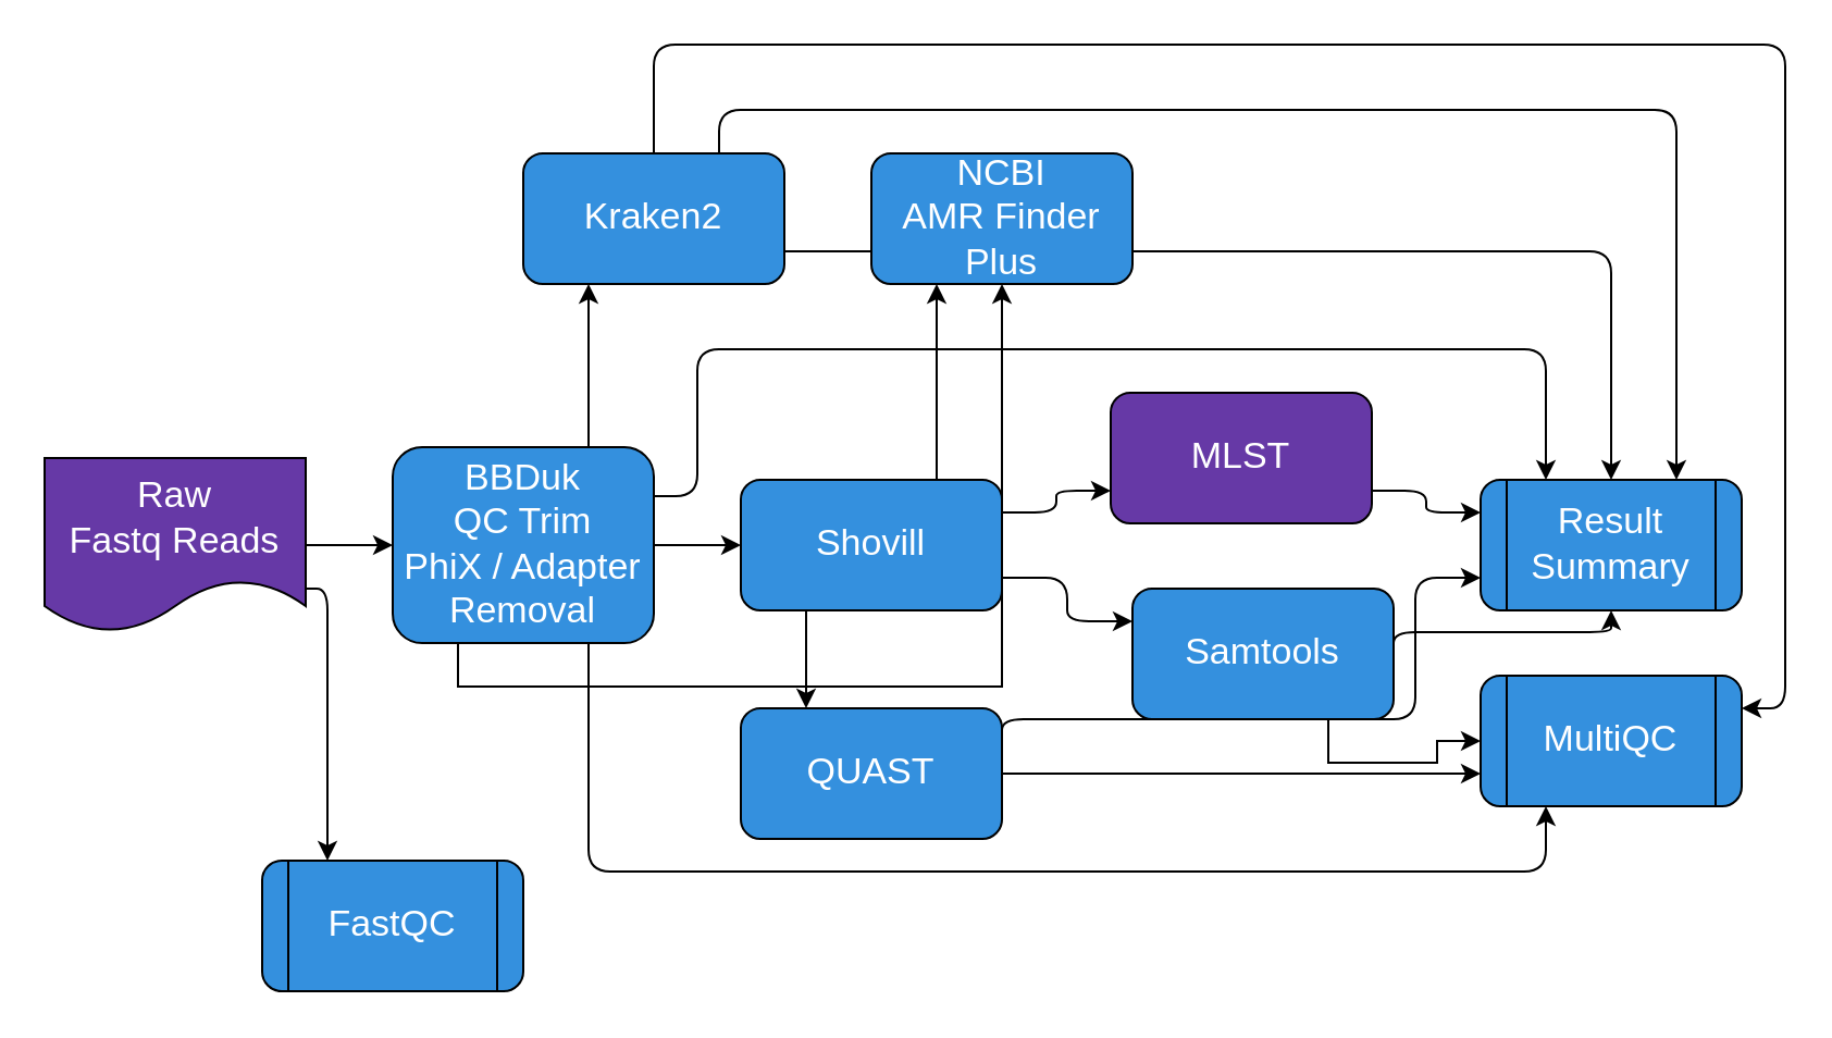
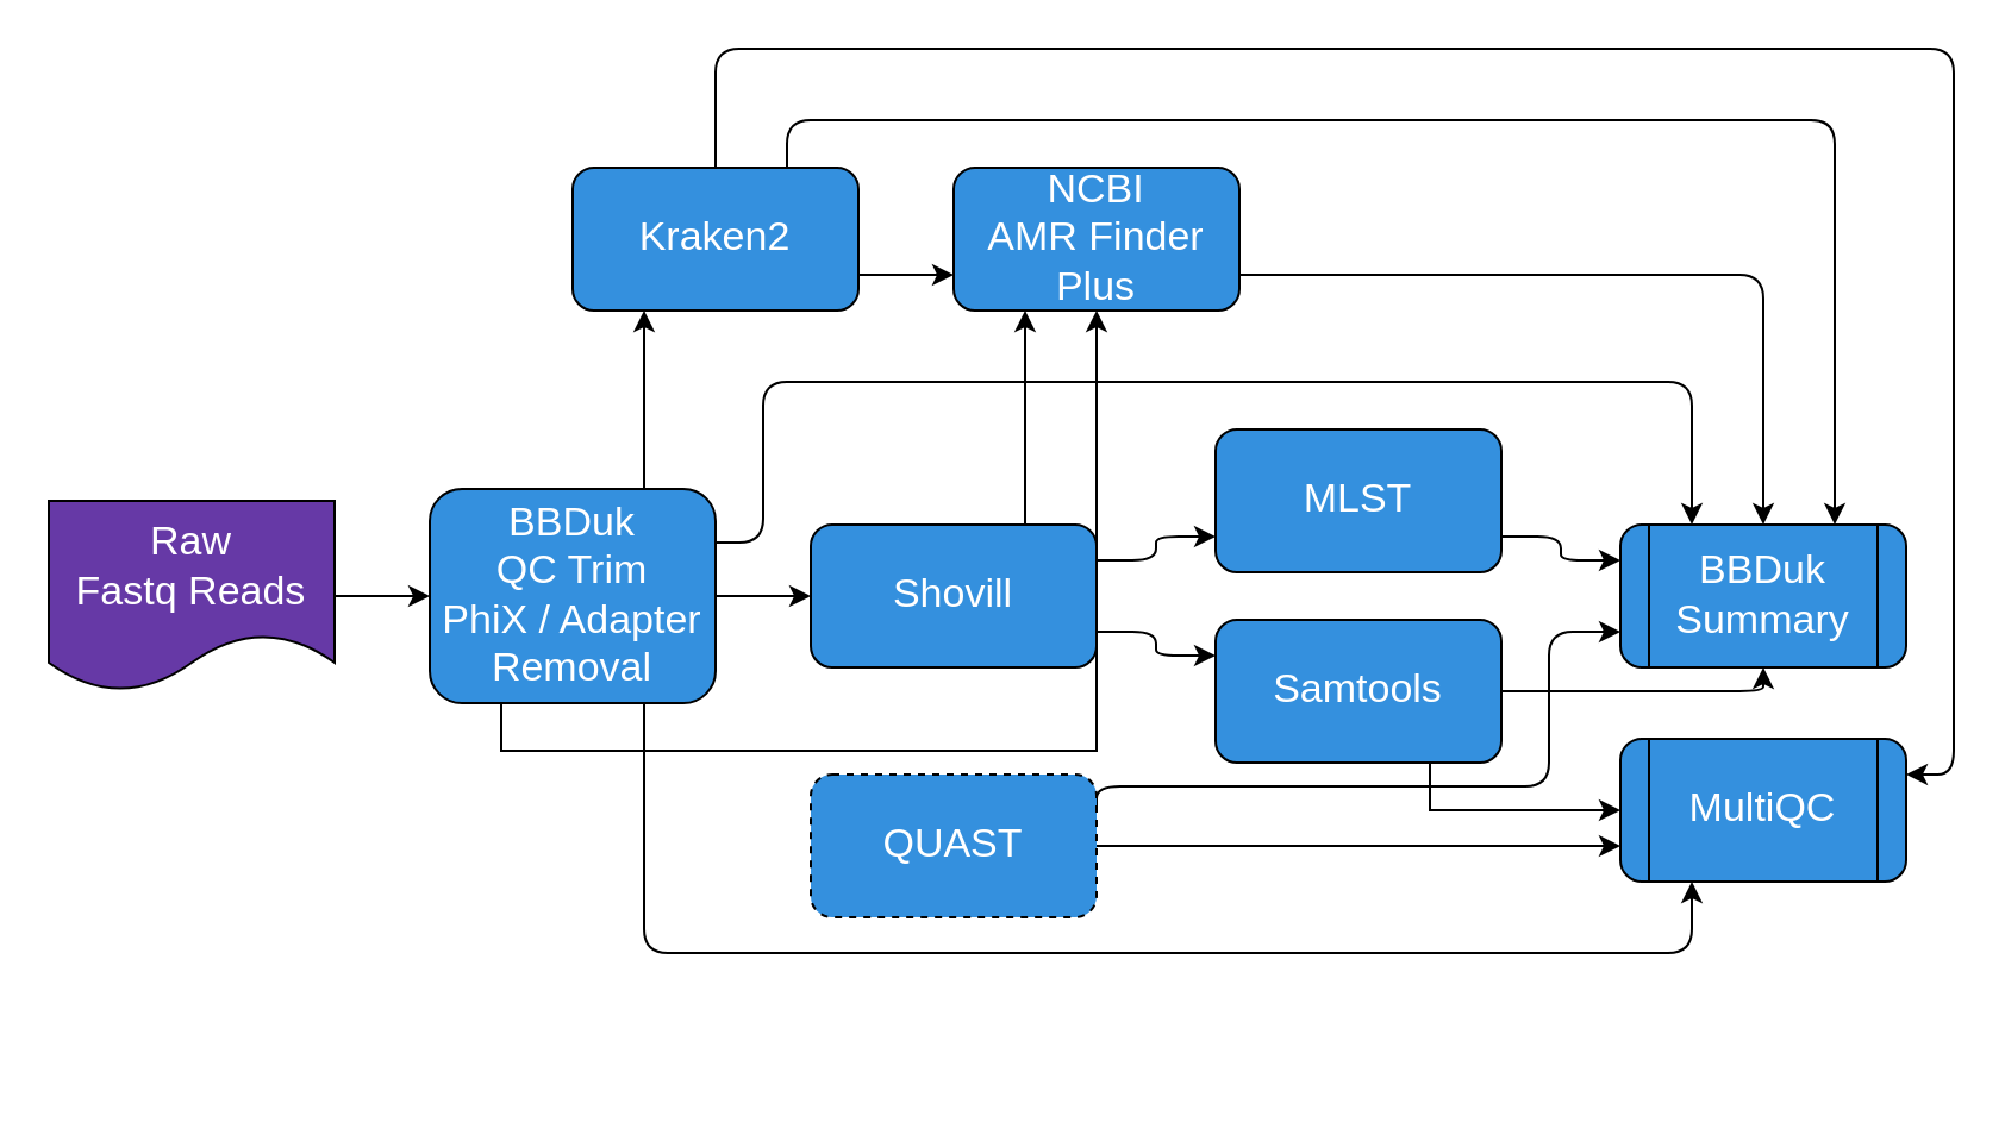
  <mxCell id="0" />
  <mxCell id="1" parent="0" />
- <mxCell id="2" style="edgeStyle=orthogonalEdgeStyle;rounded=1;orthogonalLoop=1;jettySize=auto;html=1;exitX=1;exitY=0.75;exitDx=0;exitDy=0;entryX=0.25;entryY=0;entryDx=0;entryDy=0;fontSize=17;" parent="1" source="3" target="23" edge="1"><mxGeometry relative="1" as="geometry"><Array as="points"><mxPoint x="150" y="270" /></Array></mxGeometry></mxCell>
  <mxCell id="3" value="&lt;div style=&quot;font-size: 17px&quot;&gt;&lt;font style=&quot;font-size: 17px&quot;&gt;Raw &lt;br&gt;&lt;/font&gt;&lt;/div&gt;&lt;div style=&quot;font-size: 17px&quot;&gt;&lt;font style=&quot;font-size: 17px&quot;&gt;Fastq Reads&lt;/font&gt;&lt;/div&gt;" style="shape=document;whiteSpace=wrap;html=1;boundedLbl=1;fontColor=#FFFFFF;fillColor=#6639A6;" parent="1" vertex="1"><mxGeometry x="20" y="210" width="120" height="80" as="geometry" /></mxCell>
  <mxCell id="4" style="edgeStyle=orthogonalEdgeStyle;rounded=1;orthogonalLoop=1;jettySize=auto;html=1;exitX=0.75;exitY=0;exitDx=0;exitDy=0;entryX=0.25;entryY=1;entryDx=0;entryDy=0;fontSize=17;" parent="1" source="9" target="13" edge="1"><mxGeometry relative="1" as="geometry" /></mxCell>
  <mxCell id="5" style="edgeStyle=orthogonalEdgeStyle;rounded=1;orthogonalLoop=1;jettySize=auto;html=1;exitX=1;exitY=0.5;exitDx=0;exitDy=0;entryX=0;entryY=0.5;entryDx=0;entryDy=0;fontSize=17;" parent="1" source="9" target="18" edge="1"><mxGeometry relative="1" as="geometry" /></mxCell>
  <mxCell id="6" style="edgeStyle=orthogonalEdgeStyle;rounded=0;orthogonalLoop=1;jettySize=auto;html=1;exitX=0.25;exitY=1;exitDx=0;exitDy=0;fontSize=17;" parent="1" source="9" target="22" edge="1"><mxGeometry relative="1" as="geometry" /></mxCell>
  <mxCell id="7" style="edgeStyle=orthogonalEdgeStyle;rounded=1;orthogonalLoop=1;jettySize=auto;html=1;exitX=0.75;exitY=1;exitDx=0;exitDy=0;entryX=0.25;entryY=1;entryDx=0;entryDy=0;fontSize=17;" parent="1" source="9" target="24" edge="1"><mxGeometry relative="1" as="geometry"><Array as="points"><mxPoint x="270" y="400" /><mxPoint x="710" y="400" /></Array></mxGeometry></mxCell>
  <mxCell id="8" style="edgeStyle=orthogonalEdgeStyle;rounded=1;orthogonalLoop=1;jettySize=auto;html=1;exitX=1;exitY=0.25;exitDx=0;exitDy=0;entryX=0.25;entryY=0;entryDx=0;entryDy=0;fontSize=17;" parent="1" source="9" target="32" edge="1"><mxGeometry relative="1" as="geometry"><Array as="points"><mxPoint x="320" y="228" /><mxPoint x="320" y="160" /><mxPoint x="710" y="160" /></Array></mxGeometry></mxCell>
  <mxCell id="9" value="&lt;div style=&quot;font-size: 17px;&quot;&gt;BBDuk&lt;/div&gt;&lt;div style=&quot;font-size: 17px;&quot;&gt;QC Trim&lt;br style=&quot;font-size: 17px;&quot;&gt;&lt;/div&gt;&lt;div style=&quot;font-size: 17px;&quot;&gt;PhiX / Adapter&lt;/div&gt;&lt;div style=&quot;font-size: 17px;&quot;&gt;Removal&lt;br style=&quot;font-size: 17px;&quot;&gt;&lt;/div&gt;" style="rounded=1;whiteSpace=wrap;html=1;fontSize=17;glass=0;sketch=0;shadow=0;fontColor=#FFFFFF;fillColor=#3490DE;" parent="1" vertex="1"><mxGeometry x="180" y="205" width="120" height="90" as="geometry" /></mxCell>
- <mxCell id="10" style="edgeStyle=orthogonalEdgeStyle;rounded=0;orthogonalLoop=1;jettySize=auto;html=1;exitX=1;exitY=0.75;exitDx=0;exitDy=0;entryX=0;entryY=0.75;entryDx=0;entryDy=0;fontSize=17;endArrow=none;" parent="1" source="13" target="22" edge="1"><mxGeometry relative="1" as="geometry" /></mxCell>
+ <mxCell id="10" style="edgeStyle=orthogonalEdgeStyle;rounded=0;orthogonalLoop=1;jettySize=auto;html=1;exitX=1;exitY=0.75;exitDx=0;exitDy=0;entryX=0;entryY=0.75;entryDx=0;entryDy=0;fontSize=17;" parent="1" source="13" target="22" edge="1"><mxGeometry relative="1" as="geometry" /></mxCell>
  <mxCell id="11" style="edgeStyle=orthogonalEdgeStyle;rounded=1;orthogonalLoop=1;jettySize=auto;html=1;exitX=0.5;exitY=0;exitDx=0;exitDy=0;entryX=1;entryY=0.25;entryDx=0;entryDy=0;fontSize=17;" parent="1" source="13" target="24" edge="1"><mxGeometry relative="1" as="geometry"><Array as="points"><mxPoint x="300" y="20" /><mxPoint x="820" y="20" /><mxPoint x="820" y="325" /></Array></mxGeometry></mxCell>
  <mxCell id="12" style="edgeStyle=orthogonalEdgeStyle;rounded=1;orthogonalLoop=1;jettySize=auto;html=1;exitX=0.75;exitY=0;exitDx=0;exitDy=0;entryX=0.75;entryY=0;entryDx=0;entryDy=0;fontSize=17;" parent="1" source="13" target="32" edge="1"><mxGeometry relative="1" as="geometry" /></mxCell>
  <mxCell id="13" value="&lt;div style=&quot;font-size: 17px;&quot;&gt;Kraken2&lt;/div&gt;" style="rounded=1;whiteSpace=wrap;html=1;fontSize=17;glass=0;sketch=0;shadow=0;gradientDirection=east;fontColor=#FFFFFF;fillColor=#3490DE;" parent="1" vertex="1"><mxGeometry x="240" y="70" width="120" height="60" as="geometry" /></mxCell>
  <mxCell id="14" style="edgeStyle=orthogonalEdgeStyle;rounded=0;orthogonalLoop=1;jettySize=auto;html=1;exitX=0.75;exitY=0;exitDx=0;exitDy=0;entryX=0.25;entryY=1;entryDx=0;entryDy=0;fontSize=17;" parent="1" source="18" target="22" edge="1"><mxGeometry relative="1" as="geometry" /></mxCell>
  <mxCell id="15" style="edgeStyle=orthogonalEdgeStyle;rounded=1;orthogonalLoop=1;jettySize=auto;html=1;exitX=1;exitY=0.25;exitDx=0;exitDy=0;entryX=0;entryY=0.75;entryDx=0;entryDy=0;fontSize=17;" parent="1" source="18" target="20" edge="1"><mxGeometry relative="1" as="geometry" /></mxCell>
  <mxCell id="16" style="edgeStyle=orthogonalEdgeStyle;rounded=1;orthogonalLoop=1;jettySize=auto;html=1;exitX=1;exitY=0.75;exitDx=0;exitDy=0;entryX=0;entryY=0.25;entryDx=0;entryDy=0;fontSize=17;" parent="1" source="18" target="28" edge="1"><mxGeometry relative="1" as="geometry" /></mxCell>
- <mxCell id="17" style="edgeStyle=orthogonalEdgeStyle;rounded=1;orthogonalLoop=1;jettySize=auto;html=1;exitX=0.25;exitY=1;exitDx=0;exitDy=0;entryX=0.25;entryY=0;entryDx=0;entryDy=0;fontSize=17;" parent="1" source="18" target="31" edge="1"><mxGeometry relative="1" as="geometry" /></mxCell>
  <mxCell id="18" value="&lt;div style=&quot;font-size: 17px;&quot;&gt;Shovill&lt;/div&gt;" style="rounded=1;whiteSpace=wrap;html=1;fontSize=17;glass=0;sketch=0;shadow=0;fontColor=#FFFFFF;fillColor=#3490DE;" parent="1" vertex="1"><mxGeometry x="340" y="220" width="120" height="60" as="geometry" /></mxCell>
  <mxCell id="19" style="edgeStyle=orthogonalEdgeStyle;rounded=1;orthogonalLoop=1;jettySize=auto;html=1;exitX=1;exitY=0.75;exitDx=0;exitDy=0;entryX=0;entryY=0.25;entryDx=0;entryDy=0;fontSize=17;" parent="1" source="20" target="32" edge="1"><mxGeometry relative="1" as="geometry" /></mxCell>
- <mxCell id="20" value="MLST" style="rounded=1;whiteSpace=wrap;html=1;fontSize=17;glass=0;sketch=0;shadow=0;fontColor=#FFFFFF;fillColor=#6639a6;" parent="1" vertex="1"><mxGeometry x="510" y="180" width="120" height="60" as="geometry" /></mxCell>
+ <mxCell id="20" value="MLST" style="rounded=1;whiteSpace=wrap;html=1;fontSize=17;glass=0;sketch=0;shadow=0;fontColor=#FFFFFF;fillColor=#3490DE;" parent="1" vertex="1"><mxGeometry x="510" y="180" width="120" height="60" as="geometry" /></mxCell>
  <mxCell id="21" style="edgeStyle=orthogonalEdgeStyle;rounded=1;orthogonalLoop=1;jettySize=auto;html=1;exitX=1;exitY=0.75;exitDx=0;exitDy=0;fontSize=17;" parent="1" source="22" target="32" edge="1"><mxGeometry relative="1" as="geometry" /></mxCell>
  <mxCell id="22" value="&lt;div style=&quot;font-size: 17px;&quot;&gt;NCBI&lt;/div&gt;&lt;div style=&quot;font-size: 17px;&quot;&gt;AMR Finder&lt;br style=&quot;font-size: 17px;&quot;&gt;Plus&lt;br style=&quot;font-size: 17px;&quot;&gt;&lt;/div&gt;" style="rounded=1;whiteSpace=wrap;html=1;fontSize=17;glass=0;sketch=0;shadow=0;fontColor=#FFFFFF;fillColor=#3490DE;" parent="1" vertex="1"><mxGeometry x="400" y="70" width="120" height="60" as="geometry" /></mxCell>
- <mxCell id="23" value="FastQC" style="shape=process;whiteSpace=wrap;html=1;backgroundOutline=1;rounded=1;shadow=0;glass=0;sketch=0;fontSize=17;gradientColor=none;fontColor=#FFFFFF;fillColor=#3490DE;" parent="1" vertex="1"><mxGeometry x="120" y="395" width="120" height="60" as="geometry" /></mxCell>
  <mxCell id="24" value="MultiQC" style="shape=process;whiteSpace=wrap;html=1;backgroundOutline=1;rounded=1;shadow=0;glass=0;sketch=0;fontSize=17;gradientColor=none;fontColor=#FFFFFF;fillColor=#3490DE;" parent="1" vertex="1"><mxGeometry x="680" y="310" width="120" height="60" as="geometry" /></mxCell>
  <mxCell id="25" value="" style="endArrow=classic;html=1;fontSize=17;entryX=0;entryY=0.5;entryDx=0;entryDy=0;exitX=1;exitY=0.5;exitDx=0;exitDy=0;rounded=1;" parent="1" source="3" target="9" edge="1"><mxGeometry width="50" height="50" relative="1" as="geometry"><mxPoint x="170" y="160" as="sourcePoint" /><mxPoint x="450" y="240" as="targetPoint" /></mxGeometry></mxCell>
  <mxCell id="26" style="edgeStyle=orthogonalEdgeStyle;rounded=0;orthogonalLoop=1;jettySize=auto;html=1;exitX=0.75;exitY=1;exitDx=0;exitDy=0;entryX=0;entryY=0.5;entryDx=0;entryDy=0;fontSize=17;" parent="1" source="28" target="24" edge="1"><mxGeometry relative="1" as="geometry" /></mxCell>
  <mxCell id="27" style="edgeStyle=orthogonalEdgeStyle;rounded=1;orthogonalLoop=1;jettySize=auto;html=1;exitX=1;exitY=0.5;exitDx=0;exitDy=0;entryX=0.5;entryY=1;entryDx=0;entryDy=0;fontSize=17;" parent="1" source="28" target="32" edge="1"><mxGeometry relative="1" as="geometry"><Array as="points"><mxPoint x="740" y="290" /></Array></mxGeometry></mxCell>
- <mxCell id="28" value="&lt;div&gt;Samtools&lt;/div&gt;" style="rounded=1;whiteSpace=wrap;html=1;shadow=0;glass=0;sketch=0;fontSize=17;gradientColor=none;fontColor=#FFFFFF;fillColor=#3490DE;" parent="1" vertex="1"><mxGeometry x="520" y="270" width="120" height="60" as="geometry" /></mxCell>
+ <mxCell id="28" value="&lt;div&gt;Samtools&lt;/div&gt;" style="rounded=1;whiteSpace=wrap;html=1;shadow=0;glass=0;sketch=0;fontSize=17;gradientColor=none;fontColor=#FFFFFF;fillColor=#3490DE;" parent="1" vertex="1"><mxGeometry x="510" y="260" width="120" height="60" as="geometry" /></mxCell>
  <mxCell id="29" style="edgeStyle=orthogonalEdgeStyle;rounded=1;orthogonalLoop=1;jettySize=auto;html=1;exitX=1;exitY=0.5;exitDx=0;exitDy=0;entryX=0;entryY=0.75;entryDx=0;entryDy=0;fontSize=17;" parent="1" source="31" target="24" edge="1"><mxGeometry relative="1" as="geometry" /></mxCell>
  <mxCell id="30" style="edgeStyle=orthogonalEdgeStyle;rounded=1;orthogonalLoop=1;jettySize=auto;html=1;exitX=1;exitY=0.25;exitDx=0;exitDy=0;entryX=0;entryY=0.75;entryDx=0;entryDy=0;fontSize=17;" parent="1" source="31" target="32" edge="1"><mxGeometry relative="1" as="geometry"><Array as="points"><mxPoint x="460" y="330" /><mxPoint x="650" y="330" /><mxPoint x="650" y="265" /></Array></mxGeometry></mxCell>
- <mxCell id="31" value="QUAST" style="rounded=1;whiteSpace=wrap;html=1;shadow=0;glass=0;sketch=0;fontSize=17;fontColor=#FFFFFF;fillColor=#3490DE;" parent="1" vertex="1"><mxGeometry x="340" y="325" width="120" height="60" as="geometry" /></mxCell>
- <mxCell id="32" value="Result Summary" style="shape=process;whiteSpace=wrap;html=1;backgroundOutline=1;rounded=1;shadow=0;glass=0;sketch=0;fontSize=17;gradientColor=none;fontColor=#FFFFFF;fillColor=#3490DE;" parent="1" vertex="1"><mxGeometry x="680" y="220" width="120" height="60" as="geometry" /></mxCell>
+ <mxCell id="31" value="QUAST" style="rounded=1;whiteSpace=wrap;html=1;shadow=0;glass=0;sketch=0;fontSize=17;fontColor=#FFFFFF;fillColor=#3490DE;dashed=1;" parent="1" vertex="1"><mxGeometry x="340" y="325" width="120" height="60" as="geometry" /></mxCell>
+ <mxCell id="32" value="BBDuk Summary" style="shape=process;whiteSpace=wrap;html=1;backgroundOutline=1;rounded=1;shadow=0;glass=0;sketch=0;fontSize=17;gradientColor=none;fontColor=#FFFFFF;fillColor=#3490DE;" parent="1" vertex="1"><mxGeometry x="680" y="220" width="120" height="60" as="geometry" /></mxCell>
